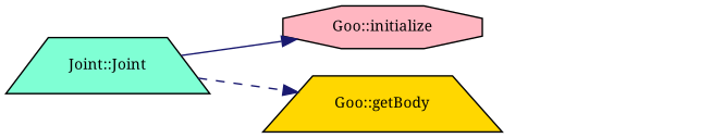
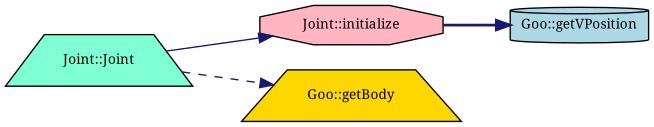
  digraph {
    fontname="Noto Serif"
    rankdir=LR
    node [color=black fontname="Noto Serif" fontsize=10 shape=trapezium style=filled]
    edge [color=midnightblue fontname="Noto Serif" fontsize=10 labelfontname=Helvetica labelfontsize=10]
    n1 [fillcolor=aquamarine fontcolor=black height=0.2 label="Joint::Joint" width=0.4]
-   n2 [fillcolor=lightpink height=0.2 label="Goo::initialize" shape=octagon width=0.4]
+   n2 [fillcolor=lightpink height=0.2 label="Joint::initialize" shape=octagon width=0.4]
    n3 [fillcolor=gold height=0.2 label="Goo::getBody" width=0.4]
+   n4 [fillcolor=lightblue height=0.2 label="Goo::getVPosition" shape=cylinder width=0.4]
    n1 -> n2 [style=solid]
    n1 -> n3 [style=dashed]
+   n2 -> n4 [style=bold]
  }
